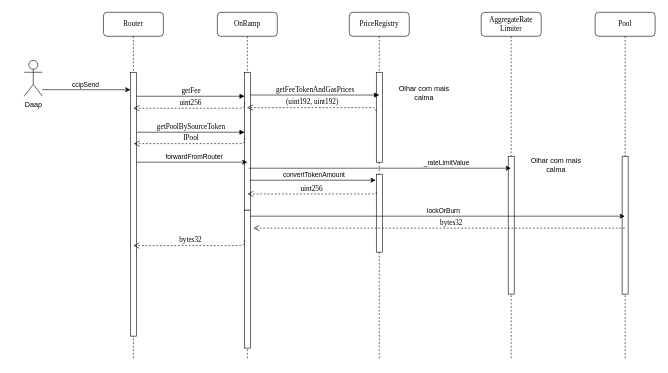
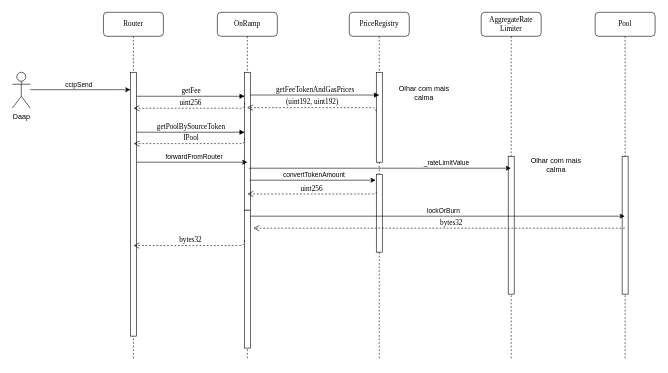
  <mxCell id="0" />
  <mxCell id="1" parent="0" />
  <mxCell id="2" value="OnRamp" style="shape=umlLifeline;perimeter=lifelinePerimeter;whiteSpace=wrap;html=1;container=1;collapsible=0;recursiveResize=0;outlineConnect=0;rounded=1;shadow=0;comic=0;labelBackgroundColor=none;strokeWidth=1;fontFamily=Verdana;fontSize=12;align=center;" parent="1" vertex="1"><mxGeometry x="362" y="20" width="100" height="580" as="geometry" /></mxCell>
  <mxCell id="3" value="" style="html=1;points=[];perimeter=orthogonalPerimeter;rounded=0;shadow=0;comic=0;labelBackgroundColor=none;strokeWidth=1;fontFamily=Verdana;fontSize=12;align=center;" parent="2" vertex="1"><mxGeometry x="45" y="100" width="10" height="230" as="geometry" /></mxCell>
  <mxCell id="4" value="getPoolBySourceToken" style="html=1;verticalAlign=bottom;endArrow=block;entryX=0;entryY=0;labelBackgroundColor=none;fontFamily=Verdana;fontSize=12;edgeStyle=elbowEdgeStyle;elbow=horizontal;" parent="2" edge="1"><mxGeometry relative="1" as="geometry"><mxPoint x="-134.5" y="200" as="sourcePoint" /><mxPoint x="45.5" y="200" as="targetPoint" /></mxGeometry></mxCell>
  <mxCell id="5" value="" style="html=1;points=[];perimeter=orthogonalPerimeter;rounded=0;shadow=0;comic=0;labelBackgroundColor=none;strokeWidth=1;fontFamily=Verdana;fontSize=12;align=center;" vertex="1" parent="2"><mxGeometry x="45" y="330" width="10" height="230" as="geometry" /></mxCell>
  <mxCell id="6" value="Router" style="shape=umlLifeline;perimeter=lifelinePerimeter;whiteSpace=wrap;html=1;container=1;collapsible=0;recursiveResize=0;outlineConnect=0;rounded=1;shadow=0;comic=0;labelBackgroundColor=none;strokeWidth=1;fontFamily=Verdana;fontSize=12;align=center;" parent="1" vertex="1"><mxGeometry x="172" y="20" width="100" height="580" as="geometry" /></mxCell>
  <mxCell id="7" value="" style="html=1;points=[];perimeter=orthogonalPerimeter;rounded=0;shadow=0;comic=0;labelBackgroundColor=none;strokeWidth=1;fontFamily=Verdana;fontSize=12;align=center;" parent="6" vertex="1"><mxGeometry x="45" y="100" width="10" height="440" as="geometry" /></mxCell>
  <mxCell id="8" value="getFee" style="html=1;verticalAlign=bottom;endArrow=block;entryX=0;entryY=0;labelBackgroundColor=none;fontFamily=Verdana;fontSize=12;edgeStyle=elbowEdgeStyle;elbow=vertical;" parent="1" edge="1"><mxGeometry relative="1" as="geometry"><mxPoint x="227.5" y="160" as="sourcePoint" /><mxPoint x="407.5" y="160" as="targetPoint" /></mxGeometry></mxCell>
  <mxCell id="9" value="uint256" style="html=1;verticalAlign=bottom;endArrow=open;dashed=1;endSize=8;labelBackgroundColor=none;fontFamily=Verdana;fontSize=12;edgeStyle=elbowEdgeStyle;elbow=vertical;exitX=0;exitY=0.048;exitDx=0;exitDy=0;exitPerimeter=0;" parent="1" edge="1"><mxGeometry x="0.017" relative="1" as="geometry"><mxPoint x="222" y="180" as="targetPoint" /><Array as="points"><mxPoint x="352.5" y="180" /><mxPoint x="362.5" y="190" /><mxPoint x="322.5" y="171" /></Array><mxPoint x="407.5" y="171.04" as="sourcePoint" /><mxPoint as="offset" /></mxGeometry></mxCell>
  <mxCell id="10" value="IPool" style="html=1;verticalAlign=bottom;endArrow=open;dashed=1;endSize=8;labelBackgroundColor=none;fontFamily=Verdana;fontSize=12;edgeStyle=elbowEdgeStyle;elbow=vertical;exitX=0;exitY=0.048;exitDx=0;exitDy=0;exitPerimeter=0;" parent="1" edge="1"><mxGeometry x="0.017" relative="1" as="geometry"><mxPoint x="222.5" y="239" as="targetPoint" /><Array as="points"><mxPoint x="352.5" y="239" /><mxPoint x="362.5" y="249" /><mxPoint x="322.5" y="230" /></Array><mxPoint x="407.5" y="230" as="sourcePoint" /><mxPoint as="offset" /></mxGeometry></mxCell>
  <mxCell id="11" style="edgeStyle=orthogonalEdgeStyle;rounded=0;orthogonalLoop=1;jettySize=auto;html=1;entryX=0.2;entryY=0.248;entryDx=0;entryDy=0;entryPerimeter=0;" parent="1" source="13" edge="1"><mxGeometry relative="1" as="geometry"><mxPoint x="217" y="149.12" as="targetPoint" /><Array as="points"><mxPoint x="133" y="150" /></Array></mxGeometry></mxCell>
  <mxCell id="12" value="ccipSend" style="edgeLabel;html=1;align=center;verticalAlign=middle;resizable=0;points=[];" parent="11" vertex="1" connectable="0"><mxGeometry x="-0.154" relative="1" as="geometry"><mxPoint x="9" y="-9" as="offset" /></mxGeometry></mxCell>
- <mxCell id="13" value="Daap" style="shape=umlActor;verticalLabelPosition=bottom;verticalAlign=top;html=1;" parent="1" vertex="1"><mxGeometry x="40" y="100" width="30" height="60" as="geometry" /></mxCell>
+ <mxCell id="13" value="Daap" style="shape=umlActor;verticalLabelPosition=bottom;verticalAlign=top;html=1;" parent="1" vertex="1"><mxGeometry x="20" y="120" width="30" height="60" as="geometry" /></mxCell>
  <mxCell id="14" style="edgeStyle=orthogonalEdgeStyle;rounded=0;orthogonalLoop=1;jettySize=auto;html=1;" parent="1" edge="1"><mxGeometry relative="1" as="geometry"><mxPoint x="227.5" y="270" as="sourcePoint" /><mxPoint x="412" y="270" as="targetPoint" /><Array as="points"><mxPoint x="252.5" y="270" /><mxPoint x="252.5" y="270" /></Array></mxGeometry></mxCell>
  <mxCell id="15" value="forwardFromRouter" style="edgeLabel;html=1;align=center;verticalAlign=middle;resizable=0;points=[];" parent="14" vertex="1" connectable="0"><mxGeometry x="-0.154" y="-2" relative="1" as="geometry"><mxPoint x="17" y="-12" as="offset" /></mxGeometry></mxCell>
  <mxCell id="16" value="PriceRegistry" style="shape=umlLifeline;perimeter=lifelinePerimeter;whiteSpace=wrap;html=1;container=1;collapsible=0;recursiveResize=0;outlineConnect=0;rounded=1;shadow=0;comic=0;labelBackgroundColor=none;strokeWidth=1;fontFamily=Verdana;fontSize=12;align=center;" vertex="1" parent="1"><mxGeometry x="582" y="20" width="100" height="580" as="geometry" /></mxCell>
  <mxCell id="17" value="" style="html=1;points=[];perimeter=orthogonalPerimeter;rounded=0;shadow=0;comic=0;labelBackgroundColor=none;strokeWidth=1;fontFamily=Verdana;fontSize=12;align=center;" vertex="1" parent="16"><mxGeometry x="45" y="100" width="10" height="150" as="geometry" /></mxCell>
  <mxCell id="18" value="" style="html=1;points=[];perimeter=orthogonalPerimeter;rounded=0;shadow=0;comic=0;labelBackgroundColor=none;strokeWidth=1;fontFamily=Verdana;fontSize=12;align=center;" vertex="1" parent="16"><mxGeometry x="45" y="270" width="10" height="130" as="geometry" /></mxCell>
  <mxCell id="19" value="getFeeTokenAndGasPrices" style="html=1;verticalAlign=bottom;endArrow=block;labelBackgroundColor=none;fontFamily=Verdana;fontSize=12;edgeStyle=elbowEdgeStyle;elbow=horizontal;exitX=1;exitY=0.165;exitDx=0;exitDy=0;exitPerimeter=0;" edge="1" parent="1" source="3"><mxGeometry relative="1" as="geometry"><mxPoint x="437" y="160" as="sourcePoint" /><mxPoint x="632" y="158" as="targetPoint" /><Array as="points"><mxPoint x="602" y="160" /><mxPoint x="602" y="150" /></Array><mxPoint as="offset" /></mxGeometry></mxCell>
  <mxCell id="20" value="Olhar com mais calma" style="text;html=1;strokeColor=none;fillColor=none;align=center;verticalAlign=middle;whiteSpace=wrap;rounded=0;" vertex="1" parent="1"><mxGeometry x="652" y="140" width="110" height="30" as="geometry" /></mxCell>
  <mxCell id="21" value="AggregateRate&lt;br&gt;Limiter" style="shape=umlLifeline;perimeter=lifelinePerimeter;whiteSpace=wrap;html=1;container=1;collapsible=0;recursiveResize=0;outlineConnect=0;rounded=1;shadow=0;comic=0;labelBackgroundColor=none;strokeWidth=1;fontFamily=Verdana;fontSize=12;align=center;" vertex="1" parent="1"><mxGeometry x="802" y="20" width="100" height="580" as="geometry" /></mxCell>
  <mxCell id="22" value="" style="html=1;points=[];perimeter=orthogonalPerimeter;rounded=0;shadow=0;comic=0;labelBackgroundColor=none;strokeWidth=1;fontFamily=Verdana;fontSize=12;align=center;" vertex="1" parent="21"><mxGeometry x="45" y="240" width="10" height="230" as="geometry" /></mxCell>
  <mxCell id="23" style="edgeStyle=orthogonalEdgeStyle;rounded=0;orthogonalLoop=1;jettySize=auto;html=1;exitX=0.85;exitY=0.7;exitDx=0;exitDy=0;exitPerimeter=0;" edge="1" parent="1" source="3" target="21"><mxGeometry relative="1" as="geometry"><mxPoint x="422" y="280" as="sourcePoint" /><mxPoint x="596.5" y="270" as="targetPoint" /><Array as="points"><mxPoint x="416" y="280" /></Array></mxGeometry></mxCell>
  <mxCell id="24" value="_rateLimitValue" style="edgeLabel;html=1;align=center;verticalAlign=middle;resizable=0;points=[];" vertex="1" connectable="0" parent="23"><mxGeometry x="-0.154" y="-2" relative="1" as="geometry"><mxPoint x="144" y="-12" as="offset" /></mxGeometry></mxCell>
  <mxCell id="25" value="Olhar com mais calma" style="text;html=1;strokeColor=none;fillColor=none;align=center;verticalAlign=middle;whiteSpace=wrap;rounded=0;" vertex="1" parent="1"><mxGeometry x="872" y="260" width="110" height="30" as="geometry" /></mxCell>
  <mxCell id="26" value="(uint192, uint192)" style="html=1;verticalAlign=bottom;endArrow=open;dashed=1;endSize=8;labelBackgroundColor=none;fontFamily=Verdana;fontSize=12;edgeStyle=elbowEdgeStyle;elbow=vertical;exitX=-0.05;exitY=0.431;exitDx=0;exitDy=0;exitPerimeter=0;" edge="1" parent="1" source="17" target="2"><mxGeometry x="0.017" relative="1" as="geometry"><mxPoint x="436.5" y="178.96" as="targetPoint" /><Array as="points"><mxPoint x="567" y="178.96" /><mxPoint x="577" y="188.96" /><mxPoint x="537" y="169.96" /></Array><mxPoint x="622" y="170" as="sourcePoint" /><mxPoint as="offset" /></mxGeometry></mxCell>
  <mxCell id="27" style="edgeStyle=orthogonalEdgeStyle;rounded=0;orthogonalLoop=1;jettySize=auto;html=1;" edge="1" parent="1"><mxGeometry relative="1" as="geometry"><mxPoint x="416" y="300" as="sourcePoint" /><mxPoint x="626" y="300" as="targetPoint" /><Array as="points"><mxPoint x="416" y="300" /></Array></mxGeometry></mxCell>
  <mxCell id="28" value="convertTokenAmount" style="edgeLabel;html=1;align=center;verticalAlign=middle;resizable=0;points=[];" vertex="1" connectable="0" parent="27"><mxGeometry x="-0.154" y="-2" relative="1" as="geometry"><mxPoint x="17" y="-12" as="offset" /></mxGeometry></mxCell>
  <mxCell id="29" value="uint256" style="html=1;verticalAlign=bottom;endArrow=open;dashed=1;endSize=8;labelBackgroundColor=none;fontFamily=Verdana;fontSize=12;edgeStyle=elbowEdgeStyle;elbow=vertical;exitX=-0.05;exitY=0.431;exitDx=0;exitDy=0;exitPerimeter=0;" edge="1" parent="1"><mxGeometry x="0.018" relative="1" as="geometry"><mxPoint x="412" y="323" as="targetPoint" /><Array as="points"><mxPoint x="567" y="322.96" /><mxPoint x="577" y="332.96" /><mxPoint x="537" y="313.96" /></Array><mxPoint x="627" y="320" as="sourcePoint" /><mxPoint as="offset" /></mxGeometry></mxCell>
  <mxCell id="30" value="Pool" style="shape=umlLifeline;perimeter=lifelinePerimeter;whiteSpace=wrap;html=1;container=1;collapsible=0;recursiveResize=0;outlineConnect=0;rounded=1;shadow=0;comic=0;labelBackgroundColor=none;strokeWidth=1;fontFamily=Verdana;fontSize=12;align=center;" vertex="1" parent="1"><mxGeometry x="992" y="20" width="100" height="580" as="geometry" /></mxCell>
  <mxCell id="31" value="" style="html=1;points=[];perimeter=orthogonalPerimeter;rounded=0;shadow=0;comic=0;labelBackgroundColor=none;strokeWidth=1;fontFamily=Verdana;fontSize=12;align=center;" vertex="1" parent="30"><mxGeometry x="45" y="240" width="10" height="230" as="geometry" /></mxCell>
  <mxCell id="32" style="edgeStyle=orthogonalEdgeStyle;rounded=0;orthogonalLoop=1;jettySize=auto;html=1;" edge="1" parent="1" source="5" target="30"><mxGeometry relative="1" as="geometry"><Array as="points"><mxPoint x="572" y="360" /><mxPoint x="572" y="360" /></Array></mxGeometry></mxCell>
  <mxCell id="33" value="lockOrBurn" style="edgeLabel;html=1;align=center;verticalAlign=middle;resizable=0;points=[];" vertex="1" connectable="0" parent="32"><mxGeometry x="0.026" relative="1" as="geometry"><mxPoint x="1" y="-10" as="offset" /></mxGeometry></mxCell>
  <mxCell id="34" value="bytes32" style="html=1;verticalAlign=bottom;endArrow=open;dashed=1;endSize=8;labelBackgroundColor=none;fontFamily=Verdana;fontSize=12;edgeStyle=elbowEdgeStyle;elbow=vertical;" edge="1" parent="1" source="30"><mxGeometry x="-0.059" relative="1" as="geometry"><mxPoint x="422" y="380" as="targetPoint" /><Array as="points"><mxPoint x="752" y="380" /><mxPoint x="567" y="372.96" /><mxPoint x="577" y="382.96" /><mxPoint x="537" y="363.96" /></Array><mxPoint x="627" y="370" as="sourcePoint" /><mxPoint x="1" as="offset" /></mxGeometry></mxCell>
  <mxCell id="35" value="bytes32" style="html=1;verticalAlign=bottom;endArrow=open;dashed=1;endSize=8;labelBackgroundColor=none;fontFamily=Verdana;fontSize=12;edgeStyle=elbowEdgeStyle;elbow=vertical;exitX=0;exitY=0.048;exitDx=0;exitDy=0;exitPerimeter=0;" edge="1" parent="1"><mxGeometry x="0.017" relative="1" as="geometry"><mxPoint x="222" y="409" as="targetPoint" /><Array as="points"><mxPoint x="352" y="409" /><mxPoint x="362" y="419" /><mxPoint x="322" y="400" /></Array><mxPoint x="407" y="400" as="sourcePoint" /><mxPoint as="offset" /></mxGeometry></mxCell>
